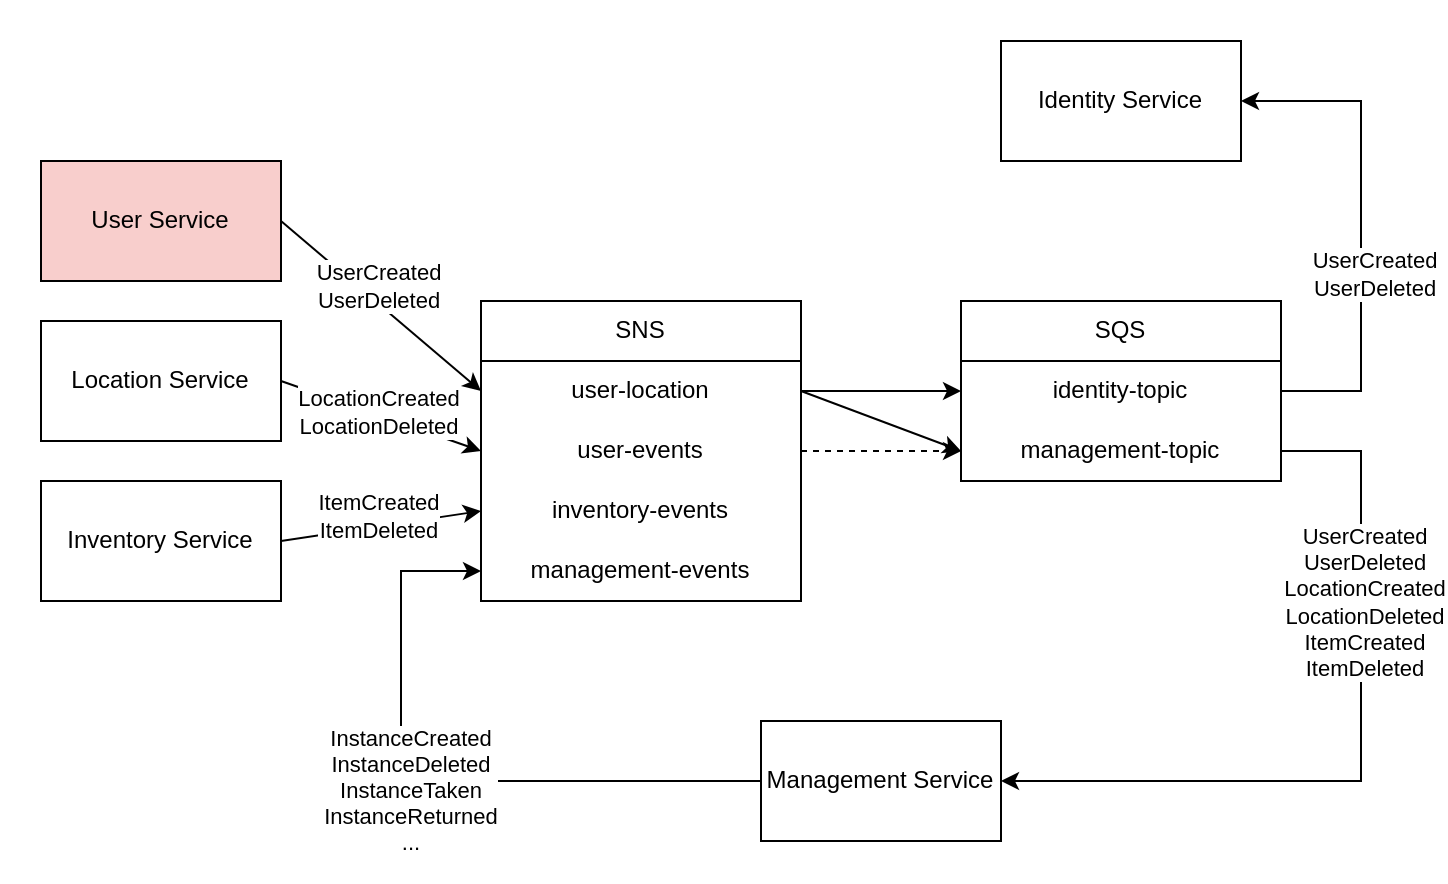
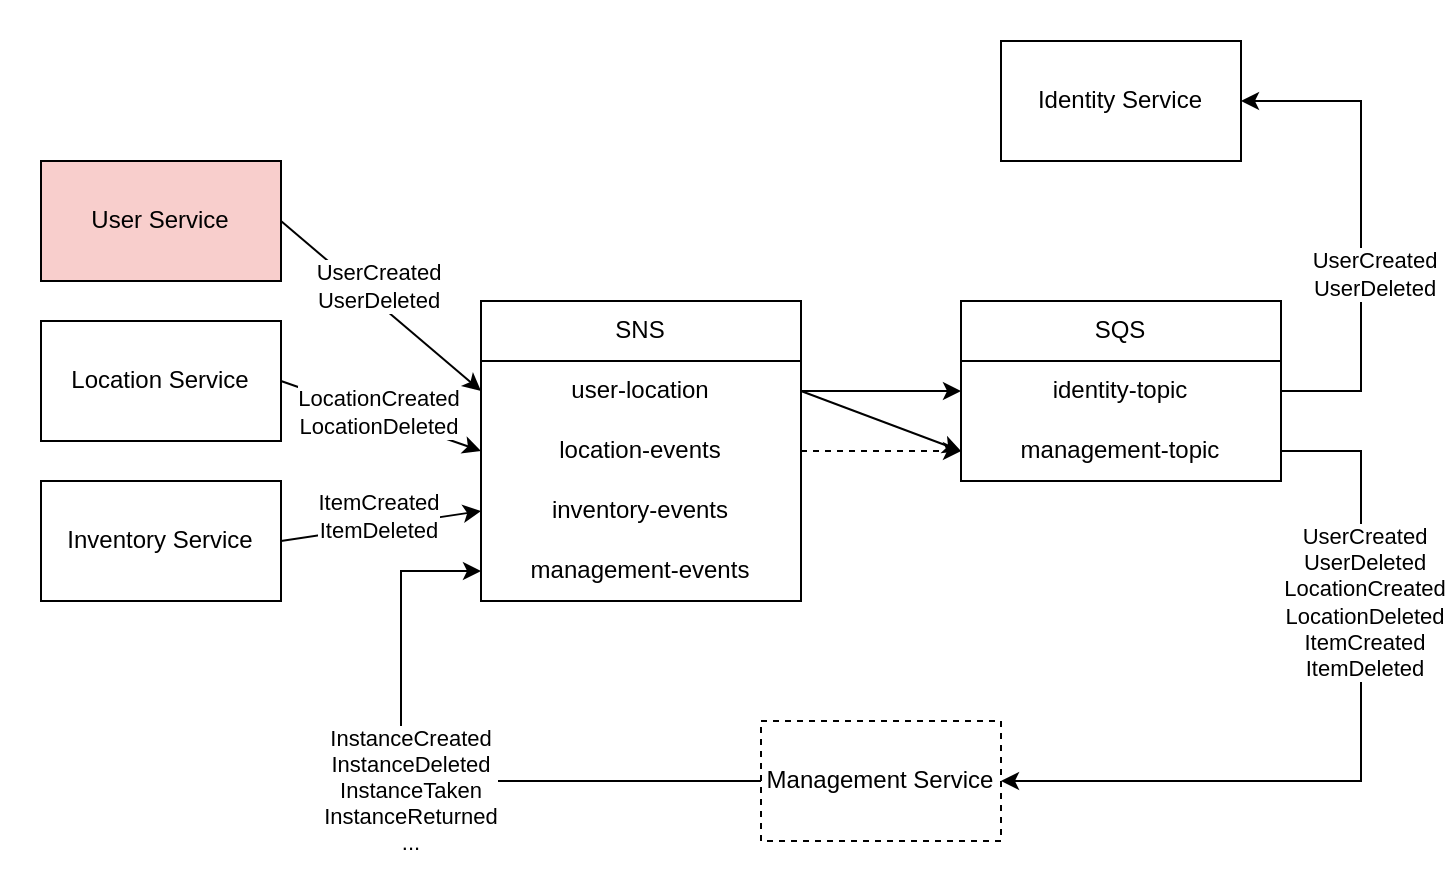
  <mxCell id="0" />
  <mxCell id="1" parent="0" />
  <mxCell id="2" value="User Service" style="rounded=0;whiteSpace=wrap;html=1;fillColor=#f8cecc;" parent="1" vertex="1"><mxGeometry x="20" y="80" width="120" height="60" as="geometry" /></mxCell>
  <mxCell id="3" value="Location Service" style="rounded=0;whiteSpace=wrap;html=1;" parent="1" vertex="1"><mxGeometry x="20" y="160" width="120" height="60" as="geometry" /></mxCell>
  <mxCell id="4" style="edgeStyle=orthogonalEdgeStyle;rounded=0;orthogonalLoop=1;jettySize=auto;html=1;entryX=0;entryY=0.5;entryDx=0;entryDy=0;exitX=0;exitY=0.5;exitDx=0;exitDy=0;" edge="1" parent="1" source="6" target="13"><mxGeometry relative="1" as="geometry"><Array as="points"><mxPoint x="200" y="390" /><mxPoint x="200" y="285" /></Array></mxGeometry></mxCell>
  <mxCell id="5" value="InstanceCreated&lt;div&gt;InstanceDeleted&lt;/div&gt;&lt;div&gt;InstanceTaken&lt;/div&gt;&lt;div&gt;InstanceReturned&lt;/div&gt;&lt;div&gt;...&lt;/div&gt;" style="edgeLabel;html=1;align=center;verticalAlign=middle;resizable=0;points=[];" vertex="1" connectable="0" parent="4"><mxGeometry x="0.086" y="4" relative="1" as="geometry"><mxPoint as="offset" /></mxGeometry></mxCell>
- <mxCell id="6" value="Management Service" style="rounded=0;whiteSpace=wrap;html=1;" parent="1" vertex="1"><mxGeometry x="380" y="360" width="120" height="60" as="geometry" /></mxCell>
+ <mxCell id="6" value="Management Service" style="rounded=0;whiteSpace=wrap;html=1;dashed=1;" parent="1" vertex="1"><mxGeometry x="380" y="360" width="120" height="60" as="geometry" /></mxCell>
  <mxCell id="7" value="Inventory Service" style="rounded=0;whiteSpace=wrap;html=1;" parent="1" vertex="1"><mxGeometry x="20" y="240" width="120" height="60" as="geometry" /></mxCell>
  <mxCell id="8" value="Identity Service" style="rounded=0;whiteSpace=wrap;html=1;" parent="1" vertex="1"><mxGeometry x="500" y="20" width="120" height="60" as="geometry" /></mxCell>
  <mxCell id="9" value="SNS" style="swimlane;fontStyle=0;childLayout=stackLayout;horizontal=1;startSize=30;horizontalStack=0;resizeParent=1;resizeParentMax=0;resizeLast=0;collapsible=1;marginBottom=0;whiteSpace=wrap;html=1;" parent="1" vertex="1"><mxGeometry x="240" y="150" width="160" height="150" as="geometry" /></mxCell>
  <mxCell id="10" value="user-location" style="text;strokeColor=none;fillColor=none;align=center;verticalAlign=middle;spacingLeft=4;spacingRight=4;overflow=hidden;points=[[0,0.5],[1,0.5]];portConstraint=eastwest;rotatable=0;whiteSpace=wrap;html=1;" parent="9" vertex="1"><mxGeometry y="30" width="160" height="30" as="geometry" /></mxCell>
- <mxCell id="11" value="user-events" style="text;strokeColor=none;fillColor=none;align=center;verticalAlign=middle;spacingLeft=4;spacingRight=4;overflow=hidden;points=[[0,0.5],[1,0.5]];portConstraint=eastwest;rotatable=0;whiteSpace=wrap;html=1;" parent="9" vertex="1"><mxGeometry y="60" width="160" height="30" as="geometry" /></mxCell>
+ <mxCell id="11" value="location-events" style="text;strokeColor=none;fillColor=none;align=center;verticalAlign=middle;spacingLeft=4;spacingRight=4;overflow=hidden;points=[[0,0.5],[1,0.5]];portConstraint=eastwest;rotatable=0;whiteSpace=wrap;html=1;" parent="9" vertex="1"><mxGeometry y="60" width="160" height="30" as="geometry" /></mxCell>
  <mxCell id="12" value="inventory-events" style="text;strokeColor=none;fillColor=none;align=center;verticalAlign=middle;spacingLeft=4;spacingRight=4;overflow=hidden;points=[[0,0.5],[1,0.5]];portConstraint=eastwest;rotatable=0;whiteSpace=wrap;html=1;" parent="9" vertex="1"><mxGeometry y="90" width="160" height="30" as="geometry" /></mxCell>
  <mxCell id="13" value="management-events" style="text;strokeColor=none;fillColor=none;align=center;verticalAlign=middle;spacingLeft=4;spacingRight=4;overflow=hidden;points=[[0,0.5],[1,0.5]];portConstraint=eastwest;rotatable=0;whiteSpace=wrap;html=1;" vertex="1" parent="9"><mxGeometry y="120" width="160" height="30" as="geometry" /></mxCell>
  <mxCell id="14" value="SQS" style="swimlane;fontStyle=0;childLayout=stackLayout;horizontal=1;startSize=30;horizontalStack=0;resizeParent=1;resizeParentMax=0;resizeLast=0;collapsible=1;marginBottom=0;whiteSpace=wrap;html=1;" parent="1" vertex="1"><mxGeometry x="480" y="150" width="160" height="90" as="geometry" /></mxCell>
  <mxCell id="15" value="identity-topic" style="text;strokeColor=none;fillColor=none;align=center;verticalAlign=middle;spacingLeft=4;spacingRight=4;overflow=hidden;points=[[0,0.5],[1,0.5]];portConstraint=eastwest;rotatable=0;whiteSpace=wrap;html=1;" vertex="1" parent="14"><mxGeometry y="30" width="160" height="30" as="geometry" /></mxCell>
  <mxCell id="16" value="management-topic" style="text;strokeColor=none;fillColor=none;align=center;verticalAlign=middle;spacingLeft=4;spacingRight=4;overflow=hidden;points=[[0,0.5],[1,0.5]];portConstraint=eastwest;rotatable=0;whiteSpace=wrap;html=1;" parent="14" vertex="1"><mxGeometry y="60" width="160" height="30" as="geometry" /></mxCell>
  <mxCell id="17" value="" style="endArrow=classic;html=1;rounded=0;exitX=1;exitY=0.5;exitDx=0;exitDy=0;entryX=0;entryY=0.5;entryDx=0;entryDy=0;" parent="1" source="10" target="16" edge="1"><mxGeometry width="50" height="50" relative="1" as="geometry"><mxPoint x="400" y="220" as="sourcePoint" /><mxPoint x="450" y="170" as="targetPoint" /></mxGeometry></mxCell>
  <mxCell id="18" value="" style="endArrow=classic;html=1;rounded=0;exitX=1;exitY=0.5;exitDx=0;exitDy=0;entryX=0;entryY=0.5;entryDx=0;entryDy=0;dashed=1;" parent="1" source="11" target="16" edge="1"><mxGeometry width="50" height="50" relative="1" as="geometry"><mxPoint x="400" y="220" as="sourcePoint" /><mxPoint x="450" y="170" as="targetPoint" /></mxGeometry></mxCell>
  <mxCell id="19" value="" style="endArrow=classic;html=1;rounded=0;exitX=1;exitY=0.5;exitDx=0;exitDy=0;entryX=0;entryY=0.5;entryDx=0;entryDy=0;" parent="1" source="2" target="10" edge="1"><mxGeometry width="50" height="50" relative="1" as="geometry"><mxPoint x="400" y="220" as="sourcePoint" /><mxPoint x="450" y="170" as="targetPoint" /></mxGeometry></mxCell>
  <mxCell id="20" value="UserCreated&lt;div&gt;UserDeleted&lt;/div&gt;" style="edgeLabel;html=1;align=center;verticalAlign=middle;resizable=0;points=[];" parent="19" vertex="1" connectable="0"><mxGeometry x="-0.322" y="-3" relative="1" as="geometry"><mxPoint x="17" y="2" as="offset" /></mxGeometry></mxCell>
  <mxCell id="21" value="" style="endArrow=classic;html=1;rounded=0;exitX=1;exitY=0.5;exitDx=0;exitDy=0;entryX=0;entryY=0.5;entryDx=0;entryDy=0;" parent="1" source="3" target="11" edge="1"><mxGeometry width="50" height="50" relative="1" as="geometry"><mxPoint x="400" y="220" as="sourcePoint" /><mxPoint x="450" y="170" as="targetPoint" /></mxGeometry></mxCell>
  <mxCell id="22" value="LocationCreated&lt;div&gt;LocationDeleted&lt;/div&gt;" style="edgeLabel;html=1;align=center;verticalAlign=middle;resizable=0;points=[];" parent="21" vertex="1" connectable="0"><mxGeometry x="-0.229" y="-2" relative="1" as="geometry"><mxPoint x="10" as="offset" /></mxGeometry></mxCell>
  <mxCell id="23" value="" style="endArrow=classic;html=1;rounded=0;exitX=1;exitY=0.5;exitDx=0;exitDy=0;entryX=0;entryY=0.5;entryDx=0;entryDy=0;" parent="1" source="7" target="12" edge="1"><mxGeometry width="50" height="50" relative="1" as="geometry"><mxPoint x="400" y="220" as="sourcePoint" /><mxPoint x="280" y="185" as="targetPoint" /></mxGeometry></mxCell>
  <mxCell id="24" value="ItemCreated&lt;div&gt;ItemDeleted&lt;/div&gt;" style="edgeLabel;html=1;align=center;verticalAlign=middle;resizable=0;points=[];" parent="23" vertex="1" connectable="0"><mxGeometry x="-0.011" y="5" relative="1" as="geometry"><mxPoint as="offset" /></mxGeometry></mxCell>
  <mxCell id="25" value="" style="endArrow=classic;html=1;rounded=0;exitX=1;exitY=0.5;exitDx=0;exitDy=0;" edge="1" parent="1" source="10" target="15"><mxGeometry width="50" height="50" relative="1" as="geometry"><mxPoint x="400" y="220" as="sourcePoint" /><mxPoint x="450" y="170" as="targetPoint" /></mxGeometry></mxCell>
  <mxCell id="26" style="edgeStyle=orthogonalEdgeStyle;rounded=0;orthogonalLoop=1;jettySize=auto;html=1;entryX=1;entryY=0.5;entryDx=0;entryDy=0;exitX=1;exitY=0.5;exitDx=0;exitDy=0;" edge="1" parent="1" source="16" target="6"><mxGeometry relative="1" as="geometry"><Array as="points"><mxPoint x="680" y="225" /><mxPoint x="680" y="390" /></Array></mxGeometry></mxCell>
  <mxCell id="27" value="UserCreated&lt;div&gt;UserDeleted&lt;/div&gt;&lt;div&gt;LocationCreated&lt;div&gt;LocationDeleted&lt;/div&gt;&lt;/div&gt;&lt;div&gt;ItemCreated&lt;div&gt;ItemDeleted&lt;/div&gt;&lt;/div&gt;" style="edgeLabel;html=1;align=center;verticalAlign=middle;resizable=0;points=[];" vertex="1" connectable="0" parent="26"><mxGeometry x="-0.502" y="1" relative="1" as="geometry"><mxPoint y="19" as="offset" /></mxGeometry></mxCell>
  <mxCell id="28" style="edgeStyle=orthogonalEdgeStyle;rounded=0;orthogonalLoop=1;jettySize=auto;html=1;entryX=1;entryY=0.5;entryDx=0;entryDy=0;exitX=1;exitY=0.5;exitDx=0;exitDy=0;" edge="1" parent="1" source="15" target="8"><mxGeometry relative="1" as="geometry"><Array as="points"><mxPoint x="680" y="195" /><mxPoint x="680" y="50" /></Array></mxGeometry></mxCell>
  <mxCell id="29" value="UserCreated&lt;div&gt;UserDeleted&lt;/div&gt;" style="edgeLabel;html=1;align=center;verticalAlign=middle;resizable=0;points=[];" vertex="1" connectable="0" parent="28"><mxGeometry x="-0.188" y="-6" relative="1" as="geometry"><mxPoint as="offset" /></mxGeometry></mxCell>
